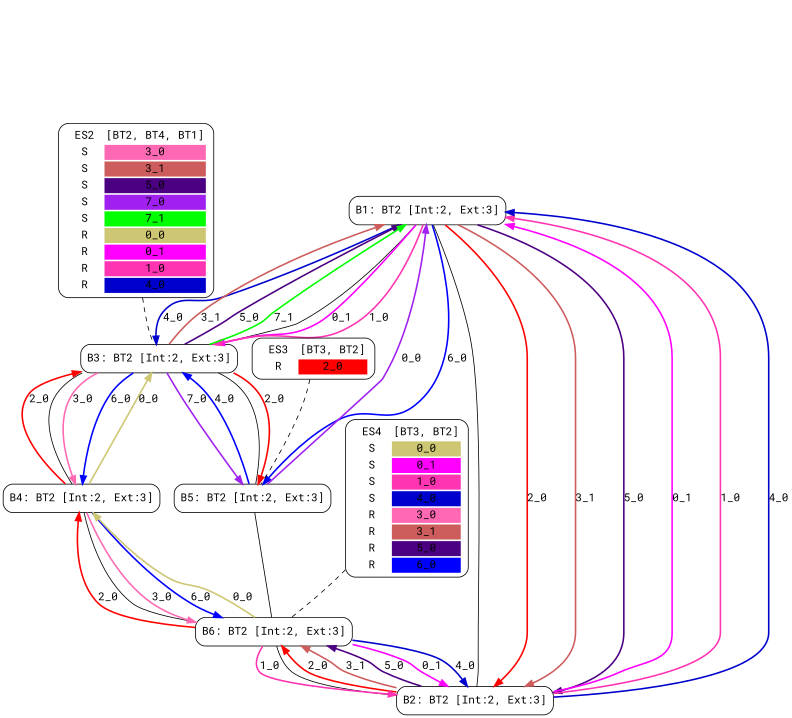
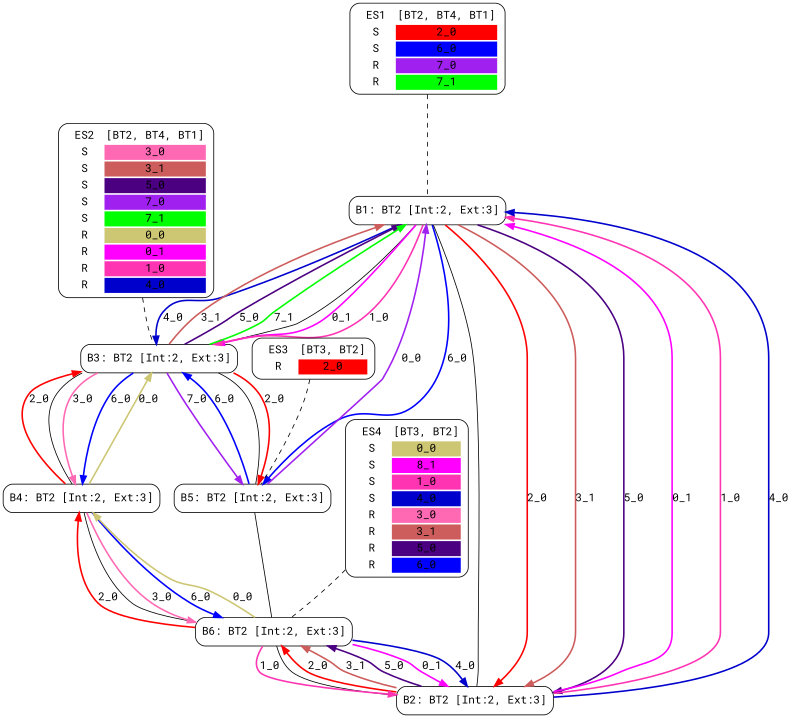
  digraph {
    fontname="Roboto Mono"
    node [fontname="Roboto Mono" shape=box style=rounded]
    edge [fontname="Roboto Mono" style=bold]
+   n1 [label=<<TABLE  BORDER="0"><TR> <TD ALIGN="CENTER" BORDER="0"> ES1 </TD> <TD>[BT2, BT4, BT1]</TD> </TR><TR><TD>S</TD><TD BGCOLOR="red">2_0</TD></TR> <TR><TD>S</TD><TD BGCOLOR="blue">6_0</TD></TR> <TR><TD>R</TD><TD BGCOLOR="purple">7_0</TD></TR> <TR><TD>R</TD><TD BGCOLOR="green">7_1</TD></TR> </TABLE>>]
    n2 [label="B1: BT2 [Int:2, Ext:3]"]
    n3 [label="B3: BT2 [Int:2, Ext:3]"]
    n4 [label="B5: BT2 [Int:2, Ext:3]"]
    n5 [label="B2: BT2 [Int:2, Ext:3]"]
    n6 [label=<<TABLE  BORDER="0"><TR> <TD ALIGN="CENTER" BORDER="0"> ES2 </TD> <TD>[BT2, BT4, BT1]</TD> </TR><TR><TD>S</TD><TD BGCOLOR="hotpink">3_0</TD></TR> <TR><TD>S</TD><TD BGCOLOR="indianred">3_1</TD></TR> <TR><TD>S</TD><TD BGCOLOR="indigo">5_0</TD></TR> <TR><TD>S</TD><TD BGCOLOR="purple">7_0</TD></TR> <TR><TD>S</TD><TD BGCOLOR="green">7_1</TD></TR> <TR><TD>R</TD><TD BGCOLOR="khaki3">0_0</TD></TR> <TR><TD>R</TD><TD BGCOLOR="magenta1">0_1</TD></TR> <TR><TD>R</TD><TD BGCOLOR="maroon1">1_0</TD></TR> <TR><TD>R</TD><TD BGCOLOR="mediumblue">4_0</TD></TR> </TABLE>>]
    n7 [label="B4: BT2 [Int:2, Ext:3]"]
    n8 [label=<<TABLE  BORDER="0"><TR> <TD ALIGN="CENTER" BORDER="0"> ES3 </TD> <TD>[BT3, BT2]</TD> </TR><TR><TD>R</TD><TD BGCOLOR="red">2_0</TD></TR> </TABLE>>]
    n9 [label="B6: BT2 [Int:2, Ext:3]"]
-   n10 [label=<<TABLE  BORDER="0"><TR> <TD ALIGN="CENTER" BORDER="0"> ES4 </TD> <TD>[BT3, BT2]</TD> </TR><TR><TD>S</TD><TD BGCOLOR="khaki3">0_0</TD></TR> <TR><TD>S</TD><TD BGCOLOR="magenta1">0_1</TD></TR> <TR><TD>S</TD><TD BGCOLOR="maroon1">1_0</TD></TR> <TR><TD>S</TD><TD BGCOLOR="mediumblue">4_0</TD></TR> <TR><TD>R</TD><TD BGCOLOR="hotpink">3_0</TD></TR> <TR><TD>R</TD><TD BGCOLOR="indianred">3_1</TD></TR> <TR><TD>R</TD><TD BGCOLOR="indigo">5_0</TD></TR> <TR><TD>R</TD><TD BGCOLOR="blue">6_0</TD></TR> </TABLE>>]
+   n10 [label=<<TABLE  BORDER="0"><TR> <TD ALIGN="CENTER" BORDER="0"> ES4 </TD> <TD>[BT3, BT2]</TD> </TR><TR><TD>S</TD><TD BGCOLOR="khaki3">0_0</TD></TR> <TR><TD>S</TD><TD BGCOLOR="magenta1">8_1</TD></TR> <TR><TD>S</TD><TD BGCOLOR="maroon1">1_0</TD></TR> <TR><TD>S</TD><TD BGCOLOR="mediumblue">4_0</TD></TR> <TR><TD>R</TD><TD BGCOLOR="hotpink">3_0</TD></TR> <TR><TD>R</TD><TD BGCOLOR="indianred">3_1</TD></TR> <TR><TD>R</TD><TD BGCOLOR="indigo">5_0</TD></TR> <TR><TD>R</TD><TD BGCOLOR="blue">6_0</TD></TR> </TABLE>>]
+   n1 -> n2 [arrowhead=none style=dashed]
    n2 -> n3 [arrowhead=none style=""]
    n2 -> n3 [color=magenta1 label="0_1"]
    n2 -> n3 [color=maroon1 label="1_0"]
    n2 -> n3 [color=mediumblue label="4_0"]
    n2 -> n4 [color=blue label="6_0"]
    n2 -> n5 [arrowhead=none style=""]
    n2 -> n5 [color=red label="2_0"]
    n2 -> n5 [color=indianred label="3_1"]
    n2 -> n5 [color=indigo label="5_0"]
    n3 -> n2 [color=indianred label="3_1"]
    n3 -> n2 [color=indigo label="5_0"]
    n3 -> n2 [color=green label="7_1"]
    n3 -> n4 [arrowhead=none style=""]
    n3 -> n4 [color=red label="2_0"]
    n3 -> n4 [color=purple label="7_0"]
    n3 -> n7 [arrowhead=none style=""]
    n3 -> n7 [color=hotpink label="3_0"]
    n3 -> n7 [color=blue label="6_0"]
    n4 -> n2 [color=purple label="0_0"]
-   n4 -> n3 [color=blue label="4_0"]
+   n4 -> n3 [color=blue label="6_0"]
    n4 -> n9 [arrowhead=none style=""]
    n5 -> n2 [color=magenta1 label="0_1"]
    n5 -> n2 [color=maroon1 label="1_0"]
    n5 -> n2 [color=mediumblue label="4_0"]
    n5 -> n9 [arrowhead=none style=""]
    n5 -> n9 [color=red label="2_0"]
    n5 -> n9 [color=indianred label="3_1"]
    n5 -> n9 [color=indigo label="5_0"]
    n6 -> n3 [arrowhead=none style=dashed]
    n7 -> n3 [color=khaki3 label="0_0"]
    n7 -> n3 [color=red label="2_0"]
    n7 -> n9 [arrowhead=none style=""]
    n7 -> n9 [color=hotpink label="3_0"]
    n7 -> n9 [color=blue label="6_0"]
    n8 -> n4 [arrowhead=none style=dashed]
    n9 -> n5 [color=magenta1 label="0_1"]
    n9 -> n5 [color=maroon1 label="1_0"]
    n9 -> n5 [color=mediumblue label="4_0"]
    n9 -> n7 [color=khaki3 label="0_0"]
    n9 -> n7 [color=red label="2_0"]
    n10 -> n9 [arrowhead=none style=dashed]
  }
